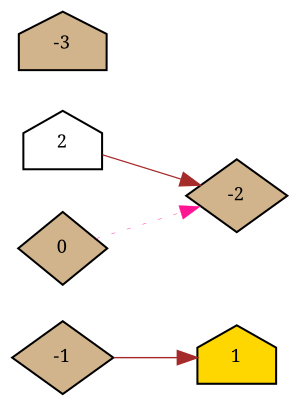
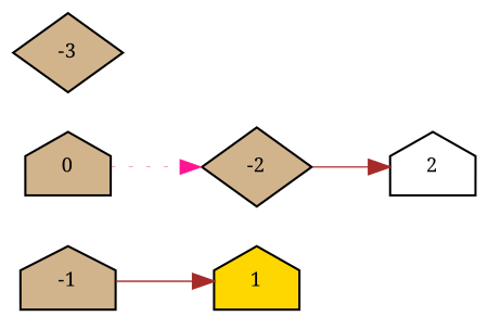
  digraph {
    fontname="Noto Serif"
    rankdir=LR
    node [fillcolor=tan fontname="Noto Serif" fontsize=9 shape=diamond style=filled]
    edge [color=brown fontname="Noto Serif" style=solid]
-   -1 [height=0.2 width=0.2]
+   -1 [height=0.2 shape=house width=0.2]
    1 [fillcolor=gold height=0.2 shape=house width=0.2]
    -2 [height=0.2 width=0.2]
    2 [fillcolor=white height=0.2 shape=house width=0.2]
-   0 [height=0.2 width=0.2]
-   -3 [height=0.2 shape=house width=0.2]
+   0 [height=0.2 shape=house width=0.2]
+   -3 [height=0.2 width=0.2]
    -1 -> 1 [penwidth=0.6795332311228008]
-   2 -> -2 [penwidth=0.6086160951361134]
+   -2 -> 2 [penwidth=0.6086160951361134]
    0 -> -2 [color=deeppink penwidth=0.20108791471636683 style=dotted]
  }
